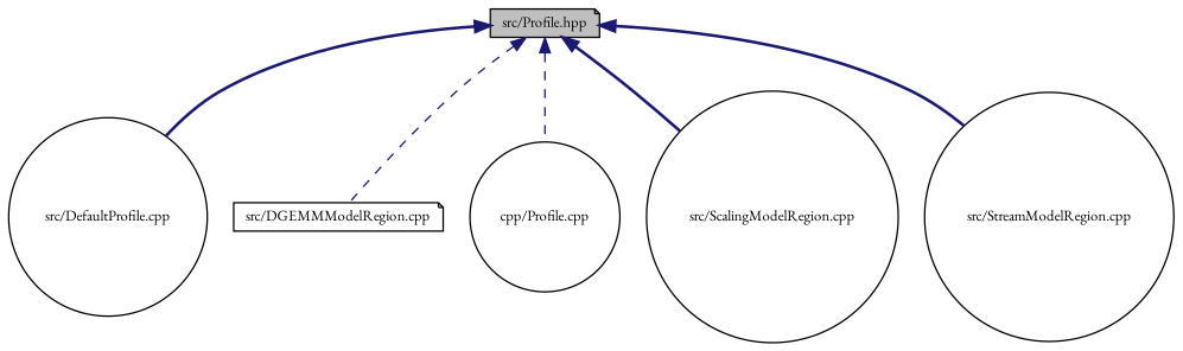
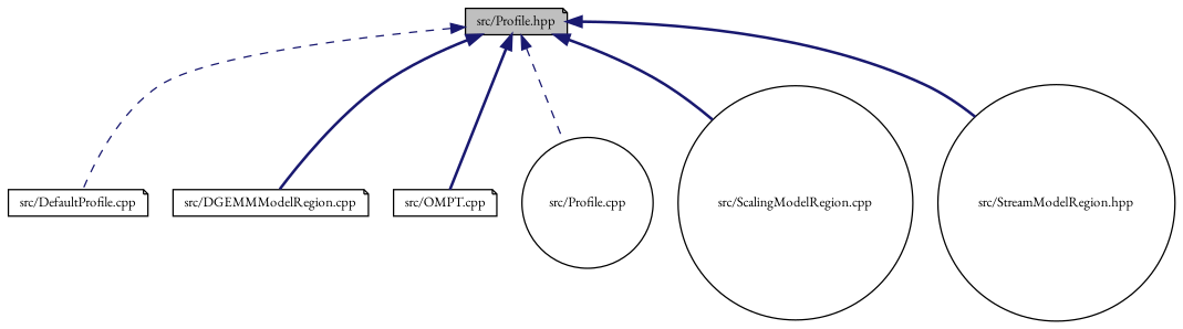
  digraph {
    fontname="EB Garamond"
    node [color=black fillcolor=white fontname="EB Garamond" fontsize=10 shape=circle style=filled]
    edge [color=midnightblue dir=back fontname="EB Garamond" fontsize=10 labelfontname=Helvetica labelfontsize=10 style=bold]
    n1 [fillcolor=grey75 fontcolor=black height=0.2 label="src/Profile.hpp" shape=note width=0.4]
-   n2 [height=0.2 label="src/DefaultProfile.cpp" width=0.4]
+   n2 [height=0.2 label="src/DefaultProfile.cpp" shape=note width=0.4]
    n3 [height=0.2 label="src/DGEMMModelRegion.cpp" shape=note width=0.4]
-   n5 [height=0.2 label="cpp/Profile.cpp" width=0.4]
+   n4 [height=0.2 label="src/OMPT.cpp" shape=note width=0.4]
+   n5 [height=0.2 label="src/Profile.cpp" width=0.4]
    n6 [height=0.2 label="src/ScalingModelRegion.cpp" width=0.4]
-   n7 [height=0.2 label="src/StreamModelRegion.cpp" width=0.4]
-   n1 -> n2
-   n1 -> n3 [style=dashed]
+   n7 [height=0.2 label="src/StreamModelRegion.hpp" width=0.4]
+   n1 -> n2 [style=dashed]
+   n1 -> n3
+   n1 -> n4
    n1 -> n5 [style=dashed]
    n1 -> n6
    n1 -> n7
  }
